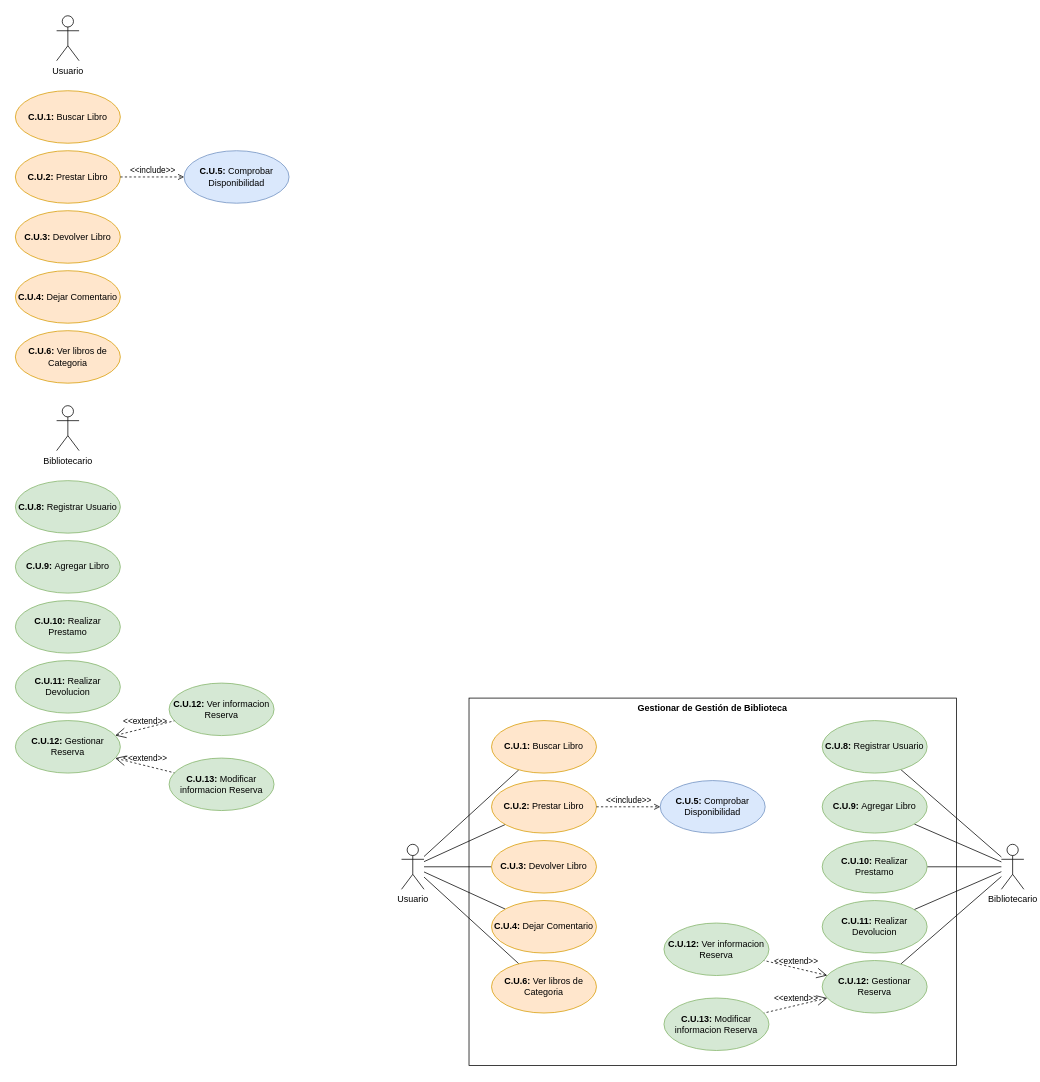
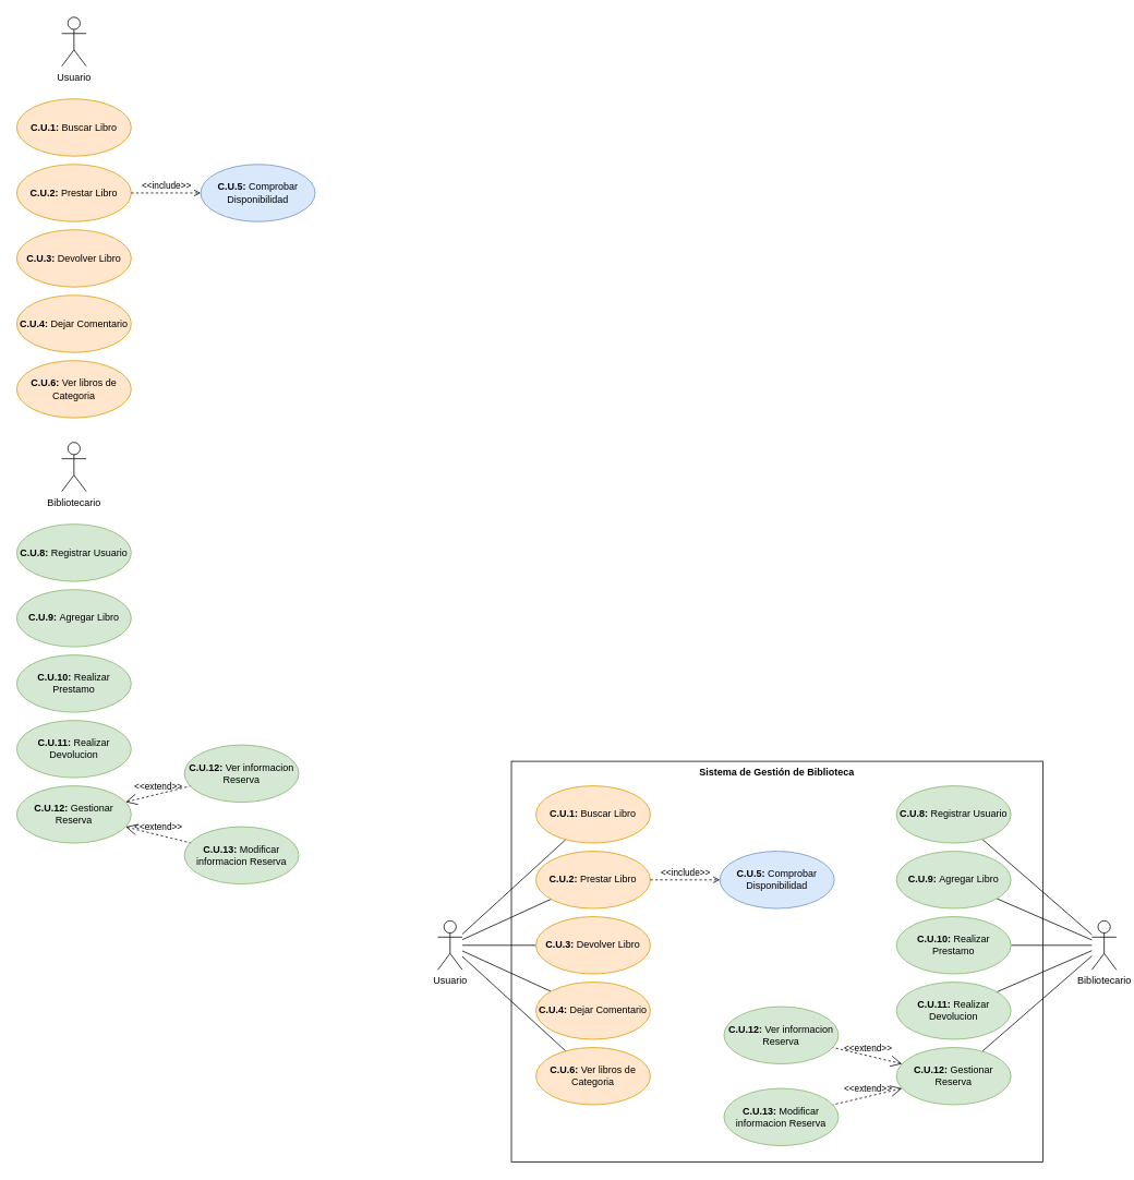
  <mxCell id="0" />
  <mxCell id="1" parent="0" />
  <mxCell id="2" value="Usuario" style="shape=umlActor;verticalLabelPosition=bottom;verticalAlign=top;html=1;outlineConnect=0;" vertex="1" parent="1"><mxGeometry x="75" y="20" width="30" height="60" as="geometry" /></mxCell>
  <mxCell id="3" value="" style="edgeStyle=orthogonalEdgeStyle;rounded=0;orthogonalLoop=1;jettySize=auto;html=1;" edge="1" parent="1" target="2"><mxGeometry relative="1" as="geometry" /></mxCell>
  <mxCell id="4" value="&lt;b&gt;C.U.1: &lt;/b&gt;Buscar Libro " style="ellipse;whiteSpace=wrap;html=1;fillColor=#ffe6cc;strokeColor=#d79b00;" vertex="1" parent="1"><mxGeometry x="20" y="120" width="140" height="70" as="geometry" /></mxCell>
  <mxCell id="5" value="&lt;b&gt;C.U.2: &lt;/b&gt;Prestar Libro" style="ellipse;whiteSpace=wrap;html=1;fillColor=#ffe6cc;strokeColor=#d79b00;" vertex="1" parent="1"><mxGeometry x="20" y="200" width="140" height="70" as="geometry" /></mxCell>
  <mxCell id="6" value="&lt;b&gt;C.U.3: &lt;/b&gt;Devolver Libro" style="ellipse;whiteSpace=wrap;html=1;fillColor=#ffe6cc;strokeColor=#d79b00;" vertex="1" parent="1"><mxGeometry x="20" y="280" width="140" height="70" as="geometry" /></mxCell>
  <mxCell id="7" value="&lt;b&gt;C.U.4: &lt;/b&gt;Dejar Comentario" style="ellipse;whiteSpace=wrap;html=1;fillColor=#ffe6cc;strokeColor=#d79b00;" vertex="1" parent="1"><mxGeometry x="20" y="360" width="140" height="70" as="geometry" /></mxCell>
  <mxCell id="8" value="&lt;b&gt;C.U.6: &lt;/b&gt;Ver libros de Categoria" style="ellipse;whiteSpace=wrap;html=1;fillColor=#ffe6cc;strokeColor=#d79b00;" vertex="1" parent="1"><mxGeometry x="20" y="440" width="140" height="70" as="geometry" /></mxCell>
  <mxCell id="9" value="&lt;b&gt;C.U.5: &lt;/b&gt;Comprobar Disponibilidad" style="ellipse;whiteSpace=wrap;html=1;fillColor=#dae8fc;strokeColor=#6c8ebf;" vertex="1" parent="1"><mxGeometry x="245" y="200" width="140" height="70" as="geometry" /></mxCell>
  <mxCell id="10" value="&amp;lt;&amp;lt;include&amp;gt;&amp;gt;" style="edgeStyle=none;html=1;endArrow=open;verticalAlign=bottom;dashed=1;labelBackgroundColor=none;rounded=0;" edge="1" parent="1" source="5" target="9"><mxGeometry width="160" relative="1" as="geometry"><mxPoint x="105" y="270" as="sourcePoint" /><mxPoint x="265" y="270" as="targetPoint" /></mxGeometry></mxCell>
  <mxCell id="11" value="Bibliotecario" style="shape=umlActor;verticalLabelPosition=bottom;verticalAlign=top;html=1;outlineConnect=0;" vertex="1" parent="1"><mxGeometry x="75" y="540" width="30" height="60" as="geometry" /></mxCell>
  <mxCell id="12" value="&lt;b&gt;C.U.8: &lt;/b&gt;Registrar Usuario&lt;b&gt;&lt;br&gt;&lt;/b&gt;" style="ellipse;whiteSpace=wrap;html=1;fillColor=#d5e8d4;strokeColor=#82b366;" vertex="1" parent="1"><mxGeometry x="20" y="640" width="140" height="70" as="geometry" /></mxCell>
  <mxCell id="13" value="&lt;b&gt;C.U.9: &lt;/b&gt;Agregar Libro&lt;b&gt;&lt;br&gt;&lt;/b&gt;" style="ellipse;whiteSpace=wrap;html=1;fillColor=#d5e8d4;strokeColor=#82b366;" vertex="1" parent="1"><mxGeometry x="20" y="720" width="140" height="70" as="geometry" /></mxCell>
  <mxCell id="14" value="&lt;b&gt;C.U.10: &lt;/b&gt;Realizar Prestamo&lt;b&gt;&lt;br&gt;&lt;/b&gt;" style="ellipse;whiteSpace=wrap;html=1;fillColor=#d5e8d4;strokeColor=#82b366;" vertex="1" parent="1"><mxGeometry x="20" y="800" width="140" height="70" as="geometry" /></mxCell>
  <mxCell id="15" value="&lt;b&gt;C.U.11: &lt;/b&gt;Realizar Devolucion&lt;b&gt;&lt;br&gt;&lt;/b&gt;" style="ellipse;whiteSpace=wrap;html=1;fillColor=#d5e8d4;strokeColor=#82b366;" vertex="1" parent="1"><mxGeometry x="20" y="880" width="140" height="70" as="geometry" /></mxCell>
  <mxCell id="16" value="&lt;b&gt;C.U.12: &lt;/b&gt;Ver informacion Reserva&lt;b&gt;&lt;br&gt;&lt;/b&gt;" style="ellipse;whiteSpace=wrap;html=1;fillColor=#d5e8d4;strokeColor=#82b366;" vertex="1" parent="1"><mxGeometry x="225" y="910" width="140" height="70" as="geometry" /></mxCell>
  <mxCell id="17" value="&lt;b&gt;C.U.13: &lt;/b&gt;Modificar informacion Reserva&lt;b&gt;&lt;br&gt;&lt;/b&gt;" style="ellipse;whiteSpace=wrap;html=1;fillColor=#d5e8d4;strokeColor=#82b366;" vertex="1" parent="1"><mxGeometry x="225" y="1010" width="140" height="70" as="geometry" /></mxCell>
  <mxCell id="18" value="&lt;b&gt;C.U.12: &lt;/b&gt;Gestionar Reserva&lt;b&gt;&lt;br&gt;&lt;/b&gt;" style="ellipse;whiteSpace=wrap;html=1;fillColor=#d5e8d4;strokeColor=#82b366;" vertex="1" parent="1"><mxGeometry x="20" y="960" width="140" height="70" as="geometry" /></mxCell>
  <mxCell id="19" value="&amp;lt;&amp;lt;extend&amp;gt;&amp;gt;" style="edgeStyle=none;html=1;startArrow=open;endArrow=none;startSize=12;verticalAlign=bottom;dashed=1;labelBackgroundColor=none;rounded=0;" edge="1" parent="1" source="18" target="17"><mxGeometry width="160" relative="1" as="geometry"><mxPoint x="145" y="1030" as="sourcePoint" /><mxPoint x="305" y="1030" as="targetPoint" /></mxGeometry></mxCell>
  <mxCell id="20" value="&amp;lt;&amp;lt;extend&amp;gt;&amp;gt;" style="edgeStyle=none;html=1;startArrow=open;endArrow=none;startSize=12;verticalAlign=bottom;dashed=1;labelBackgroundColor=none;rounded=0;" edge="1" parent="1" source="18" target="16"><mxGeometry width="160" relative="1" as="geometry"><mxPoint x="75" y="1038" as="sourcePoint" /><mxPoint x="40" y="1082" as="targetPoint" /></mxGeometry></mxCell>
- <mxCell id="21" value="Gestionar de Gestión de Biblioteca" style="shape=rect;html=1;verticalAlign=top;fontStyle=1;whiteSpace=wrap;align=center;" vertex="1" parent="1"><mxGeometry x="625" y="930" width="650" height="490" as="geometry" /></mxCell>
+ <mxCell id="21" value="Sistema de Gestión de Biblioteca" style="shape=rect;html=1;verticalAlign=top;fontStyle=1;whiteSpace=wrap;align=center;" vertex="1" parent="1"><mxGeometry x="625" y="930" width="650" height="490" as="geometry" /></mxCell>
  <mxCell id="22" style="rounded=0;orthogonalLoop=1;jettySize=auto;html=1;endArrow=none;endFill=0;" edge="1" parent="1" source="27" target="28"><mxGeometry relative="1" as="geometry" /></mxCell>
  <mxCell id="23" style="edgeStyle=none;shape=connector;rounded=0;orthogonalLoop=1;jettySize=auto;html=1;labelBackgroundColor=default;strokeColor=default;align=center;verticalAlign=middle;fontFamily=Helvetica;fontSize=11;fontColor=default;endArrow=none;endFill=0;" edge="1" parent="1" source="27" target="29"><mxGeometry relative="1" as="geometry" /></mxCell>
  <mxCell id="24" style="edgeStyle=none;shape=connector;rounded=0;orthogonalLoop=1;jettySize=auto;html=1;labelBackgroundColor=default;strokeColor=default;align=center;verticalAlign=middle;fontFamily=Helvetica;fontSize=11;fontColor=default;endArrow=none;endFill=0;" edge="1" parent="1" source="27" target="30"><mxGeometry relative="1" as="geometry" /></mxCell>
  <mxCell id="25" style="edgeStyle=none;shape=connector;rounded=0;orthogonalLoop=1;jettySize=auto;html=1;labelBackgroundColor=default;strokeColor=default;align=center;verticalAlign=middle;fontFamily=Helvetica;fontSize=11;fontColor=default;endArrow=none;endFill=0;" edge="1" parent="1" source="27" target="31"><mxGeometry relative="1" as="geometry" /></mxCell>
  <mxCell id="26" style="edgeStyle=none;shape=connector;rounded=0;orthogonalLoop=1;jettySize=auto;html=1;labelBackgroundColor=default;strokeColor=default;align=center;verticalAlign=middle;fontFamily=Helvetica;fontSize=11;fontColor=default;endArrow=none;endFill=0;" edge="1" parent="1" source="27" target="32"><mxGeometry relative="1" as="geometry" /></mxCell>
  <mxCell id="27" value="Usuario" style="shape=umlActor;verticalLabelPosition=bottom;verticalAlign=top;html=1;outlineConnect=0;" vertex="1" parent="1"><mxGeometry x="535" y="1125" width="30" height="60" as="geometry" /></mxCell>
  <mxCell id="28" value="&lt;b&gt;C.U.1: &lt;/b&gt;Buscar Libro " style="ellipse;whiteSpace=wrap;html=1;fillColor=#ffe6cc;strokeColor=#d79b00;" vertex="1" parent="1"><mxGeometry x="655" y="960" width="140" height="70" as="geometry" /></mxCell>
  <mxCell id="29" value="&lt;b&gt;C.U.2: &lt;/b&gt;Prestar Libro" style="ellipse;whiteSpace=wrap;html=1;fillColor=#ffe6cc;strokeColor=#d79b00;" vertex="1" parent="1"><mxGeometry x="655" y="1040" width="140" height="70" as="geometry" /></mxCell>
  <mxCell id="30" value="&lt;b&gt;C.U.3: &lt;/b&gt;Devolver Libro" style="ellipse;whiteSpace=wrap;html=1;fillColor=#ffe6cc;strokeColor=#d79b00;" vertex="1" parent="1"><mxGeometry x="655" y="1120" width="140" height="70" as="geometry" /></mxCell>
  <mxCell id="31" value="&lt;b&gt;C.U.4: &lt;/b&gt;Dejar Comentario" style="ellipse;whiteSpace=wrap;html=1;fillColor=#ffe6cc;strokeColor=#d79b00;" vertex="1" parent="1"><mxGeometry x="655" y="1200" width="140" height="70" as="geometry" /></mxCell>
  <mxCell id="32" value="&lt;b&gt;C.U.6: &lt;/b&gt;Ver libros de Categoria" style="ellipse;whiteSpace=wrap;html=1;fillColor=#ffe6cc;strokeColor=#d79b00;" vertex="1" parent="1"><mxGeometry x="655" y="1280" width="140" height="70" as="geometry" /></mxCell>
  <mxCell id="33" value="&lt;b&gt;C.U.5: &lt;/b&gt;Comprobar Disponibilidad" style="ellipse;whiteSpace=wrap;html=1;fillColor=#dae8fc;strokeColor=#6c8ebf;" vertex="1" parent="1"><mxGeometry x="880" y="1040" width="140" height="70" as="geometry" /></mxCell>
  <mxCell id="34" value="&amp;lt;&amp;lt;include&amp;gt;&amp;gt;" style="edgeStyle=none;html=1;endArrow=open;verticalAlign=bottom;dashed=1;labelBackgroundColor=none;rounded=0;" edge="1" parent="1" source="29" target="33"><mxGeometry width="160" relative="1" as="geometry"><mxPoint x="740" y="1110" as="sourcePoint" /><mxPoint x="900" y="1110" as="targetPoint" /></mxGeometry></mxCell>
  <mxCell id="35" style="edgeStyle=none;shape=connector;rounded=0;orthogonalLoop=1;jettySize=auto;html=1;labelBackgroundColor=default;strokeColor=default;align=center;verticalAlign=middle;fontFamily=Helvetica;fontSize=11;fontColor=default;endArrow=none;endFill=0;" edge="1" parent="1" source="40" target="43"><mxGeometry relative="1" as="geometry" /></mxCell>
  <mxCell id="36" style="edgeStyle=none;shape=connector;rounded=0;orthogonalLoop=1;jettySize=auto;html=1;labelBackgroundColor=default;strokeColor=default;align=center;verticalAlign=middle;fontFamily=Helvetica;fontSize=11;fontColor=default;endArrow=none;endFill=0;" edge="1" parent="1" source="40" target="42"><mxGeometry relative="1" as="geometry" /></mxCell>
  <mxCell id="37" style="edgeStyle=none;shape=connector;rounded=0;orthogonalLoop=1;jettySize=auto;html=1;labelBackgroundColor=default;strokeColor=default;align=center;verticalAlign=middle;fontFamily=Helvetica;fontSize=11;fontColor=default;endArrow=none;endFill=0;" edge="1" parent="1" source="40" target="41"><mxGeometry relative="1" as="geometry" /></mxCell>
  <mxCell id="38" style="edgeStyle=none;shape=connector;rounded=0;orthogonalLoop=1;jettySize=auto;html=1;labelBackgroundColor=default;strokeColor=default;align=center;verticalAlign=middle;fontFamily=Helvetica;fontSize=11;fontColor=default;endArrow=none;endFill=0;" edge="1" parent="1" source="40" target="44"><mxGeometry relative="1" as="geometry" /></mxCell>
  <mxCell id="39" style="edgeStyle=none;shape=connector;rounded=0;orthogonalLoop=1;jettySize=auto;html=1;labelBackgroundColor=default;strokeColor=default;align=center;verticalAlign=middle;fontFamily=Helvetica;fontSize=11;fontColor=default;endArrow=none;endFill=0;" edge="1" parent="1" source="40" target="47"><mxGeometry relative="1" as="geometry" /></mxCell>
  <mxCell id="40" value="Bibliotecario" style="shape=umlActor;verticalLabelPosition=bottom;verticalAlign=top;html=1;outlineConnect=0;" vertex="1" parent="1"><mxGeometry x="1335" y="1125" width="30" height="60" as="geometry" /></mxCell>
  <mxCell id="41" value="&lt;b&gt;C.U.8: &lt;/b&gt;Registrar Usuario&lt;b&gt;&lt;br&gt;&lt;/b&gt;" style="ellipse;whiteSpace=wrap;html=1;fillColor=#d5e8d4;strokeColor=#82b366;" vertex="1" parent="1"><mxGeometry x="1096" y="960" width="140" height="70" as="geometry" /></mxCell>
  <mxCell id="42" value="&lt;b&gt;C.U.9: &lt;/b&gt;Agregar Libro&lt;b&gt;&lt;br&gt;&lt;/b&gt;" style="ellipse;whiteSpace=wrap;html=1;fillColor=#d5e8d4;strokeColor=#82b366;" vertex="1" parent="1"><mxGeometry x="1096" y="1040" width="140" height="70" as="geometry" /></mxCell>
  <mxCell id="43" value="&lt;b&gt;C.U.10: &lt;/b&gt;Realizar Prestamo&lt;b&gt;&lt;br&gt;&lt;/b&gt;" style="ellipse;whiteSpace=wrap;html=1;fillColor=#d5e8d4;strokeColor=#82b366;" vertex="1" parent="1"><mxGeometry x="1096" y="1120" width="140" height="70" as="geometry" /></mxCell>
  <mxCell id="44" value="&lt;b&gt;C.U.11: &lt;/b&gt;Realizar Devolucion&lt;b&gt;&lt;br&gt;&lt;/b&gt;" style="ellipse;whiteSpace=wrap;html=1;fillColor=#d5e8d4;strokeColor=#82b366;" vertex="1" parent="1"><mxGeometry x="1096" y="1200" width="140" height="70" as="geometry" /></mxCell>
  <mxCell id="45" value="&lt;b&gt;C.U.12: &lt;/b&gt;Ver informacion Reserva&lt;b&gt;&lt;br&gt;&lt;/b&gt;" style="ellipse;whiteSpace=wrap;html=1;fillColor=#d5e8d4;strokeColor=#82b366;" vertex="1" parent="1"><mxGeometry x="885" y="1230" width="140" height="70" as="geometry" /></mxCell>
  <mxCell id="46" value="&lt;b&gt;C.U.13: &lt;/b&gt;Modificar informacion Reserva&lt;b&gt;&lt;br&gt;&lt;/b&gt;" style="ellipse;whiteSpace=wrap;html=1;fillColor=#d5e8d4;strokeColor=#82b366;" vertex="1" parent="1"><mxGeometry x="885" y="1330" width="140" height="70" as="geometry" /></mxCell>
  <mxCell id="47" value="&lt;b&gt;C.U.12: &lt;/b&gt;Gestionar Reserva&lt;b&gt;&lt;br&gt;&lt;/b&gt;" style="ellipse;whiteSpace=wrap;html=1;fillColor=#d5e8d4;strokeColor=#82b366;" vertex="1" parent="1"><mxGeometry x="1096" y="1280" width="140" height="70" as="geometry" /></mxCell>
  <mxCell id="48" value="&amp;lt;&amp;lt;extend&amp;gt;&amp;gt;" style="edgeStyle=none;html=1;startArrow=open;endArrow=none;startSize=12;verticalAlign=bottom;dashed=1;labelBackgroundColor=none;rounded=0;" edge="1" parent="1" source="47" target="46"><mxGeometry width="160" relative="1" as="geometry"><mxPoint x="1221" y="1350" as="sourcePoint" /><mxPoint x="1381" y="1350" as="targetPoint" /></mxGeometry></mxCell>
  <mxCell id="49" value="&amp;lt;&amp;lt;extend&amp;gt;&amp;gt;" style="edgeStyle=none;html=1;startArrow=open;endArrow=none;startSize=12;verticalAlign=bottom;dashed=1;labelBackgroundColor=none;rounded=0;" edge="1" parent="1" source="47" target="45"><mxGeometry width="160" relative="1" as="geometry"><mxPoint x="1151" y="1358" as="sourcePoint" /><mxPoint x="1116" y="1402" as="targetPoint" /></mxGeometry></mxCell>
